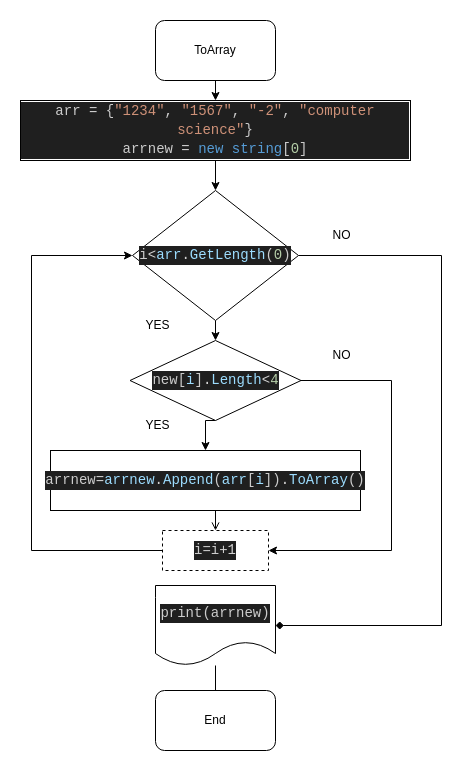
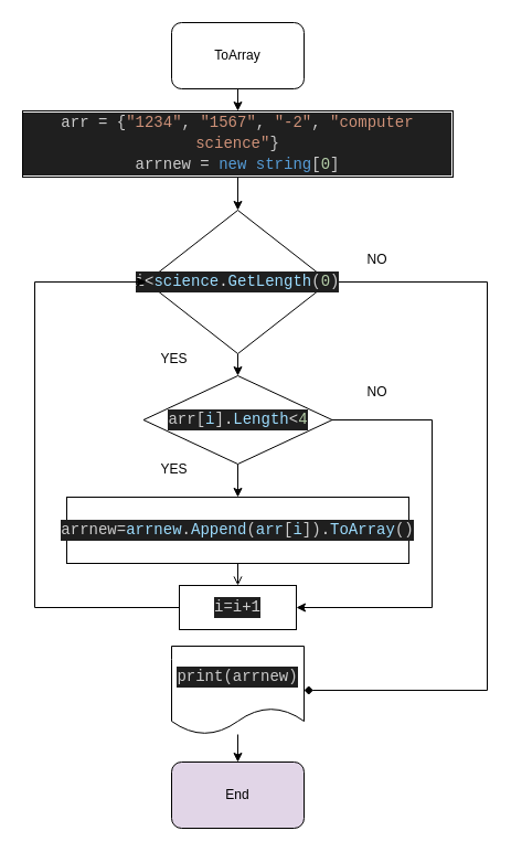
  <mxCell id="0" />
  <mxCell id="1" parent="0" />
  <mxCell id="2" style="edgeStyle=orthogonalEdgeStyle;rounded=0;orthogonalLoop=1;jettySize=auto;html=1;exitX=0.5;exitY=1;exitDx=0;exitDy=0;entryX=0.5;entryY=0;entryDx=0;entryDy=0;" edge="1" parent="1" source="4" target="12"><mxGeometry relative="1" as="geometry" /></mxCell>
  <mxCell id="3" style="edgeStyle=orthogonalEdgeStyle;rounded=0;orthogonalLoop=1;jettySize=auto;html=1;exitX=1;exitY=0.5;exitDx=0;exitDy=0;entryX=1;entryY=0.5;entryDx=0;entryDy=0;endArrow=diamond;" edge="1" parent="1" source="4" target="16"><mxGeometry relative="1" as="geometry"><Array as="points"><mxPoint x="441" y="255" /><mxPoint x="441" y="625" /></Array></mxGeometry></mxCell>
- <mxCell id="4" value="&lt;div style=&quot;color: rgb(204, 204, 204); background-color: rgb(31, 31, 31); font-family: Consolas, &amp;quot;Courier New&amp;quot;, monospace; font-size: 14px; line-height: 19px;&quot;&gt;i&lt;span style=&quot;color: #d4d4d4;&quot;&gt;&amp;lt;&lt;/span&gt;&lt;span style=&quot;color: #9cdcfe;&quot;&gt;arr&lt;/span&gt;&lt;span style=&quot;color: #d4d4d4;&quot;&gt;.&lt;/span&gt;&lt;span style=&quot;color: #9cdcfe;&quot;&gt;GetLength&lt;/span&gt;(&lt;span style=&quot;color: #b5cea8;&quot;&gt;0&lt;/span&gt;)&lt;/div&gt;" style="rhombus;whiteSpace=wrap;html=1;" vertex="1" parent="1"><mxGeometry x="132" y="190" width="166" height="130" as="geometry" /></mxCell>
+ <mxCell id="4" value="&lt;div style=&quot;color: rgb(204, 204, 204); background-color: rgb(31, 31, 31); font-family: Consolas, &amp;quot;Courier New&amp;quot;, monospace; font-size: 14px; line-height: 19px;&quot;&gt;i&lt;span style=&quot;color: #d4d4d4;&quot;&gt;&amp;lt;&lt;/span&gt;&lt;span style=&quot;color: #9cdcfe;&quot;&gt;science&lt;/span&gt;&lt;span style=&quot;color: #d4d4d4;&quot;&gt;.&lt;/span&gt;&lt;span style=&quot;color: #9cdcfe;&quot;&gt;GetLength&lt;/span&gt;(&lt;span style=&quot;color: #b5cea8;&quot;&gt;0&lt;/span&gt;)&lt;/div&gt;" style="rhombus;whiteSpace=wrap;html=1;" vertex="1" parent="1"><mxGeometry x="132" y="190" width="166" height="130" as="geometry" /></mxCell>
  <mxCell id="5" style="edgeStyle=orthogonalEdgeStyle;rounded=0;orthogonalLoop=1;jettySize=auto;html=1;exitX=0.5;exitY=1;exitDx=0;exitDy=0;entryX=0.5;entryY=0;entryDx=0;entryDy=0;" edge="1" parent="1" source="6" target="9"><mxGeometry relative="1" as="geometry" /></mxCell>
  <mxCell id="6" value="ToArray" style="rounded=1;whiteSpace=wrap;html=1;" vertex="1" parent="1"><mxGeometry x="155" y="20" width="120" height="60" as="geometry" /></mxCell>
- <mxCell id="7" value="End" style="rounded=1;whiteSpace=wrap;html=1;" vertex="1" parent="1"><mxGeometry x="155" y="690" width="120" height="60" as="geometry" /></mxCell>
+ <mxCell id="7" value="End" style="rounded=1;whiteSpace=wrap;html=1;fillColor=#e1d5e7;" vertex="1" parent="1"><mxGeometry x="155" y="690" width="120" height="60" as="geometry" /></mxCell>
  <mxCell id="8" style="edgeStyle=orthogonalEdgeStyle;rounded=0;orthogonalLoop=1;jettySize=auto;html=1;exitX=0.5;exitY=1;exitDx=0;exitDy=0;entryX=0.5;entryY=0;entryDx=0;entryDy=0;" edge="1" parent="1" source="9" target="4"><mxGeometry relative="1" as="geometry" /></mxCell>
  <mxCell id="9" value="&lt;div style=&quot;color: rgb(204, 204, 204); background-color: rgb(31, 31, 31); font-family: Consolas, &amp;quot;Courier New&amp;quot;, monospace; font-size: 14px; line-height: 19px;&quot;&gt;arr &lt;span style=&quot;color: #d4d4d4;&quot;&gt;=&lt;/span&gt; {&lt;span style=&quot;color: #ce9178;&quot;&gt;&quot;1234&quot;&lt;/span&gt;, &lt;span style=&quot;color: #ce9178;&quot;&gt;&quot;1567&quot;&lt;/span&gt;, &lt;span style=&quot;color: #ce9178;&quot;&gt;&quot;-2&quot;&lt;/span&gt;, &lt;span style=&quot;color: #ce9178;&quot;&gt;&quot;computer science&quot;&lt;/span&gt;}&lt;/div&gt;&lt;div style=&quot;color: rgb(204, 204, 204); background-color: rgb(31, 31, 31); font-family: Consolas, &amp;quot;Courier New&amp;quot;, monospace; font-size: 14px; line-height: 19px;&quot;&gt;&lt;div style=&quot;line-height: 19px;&quot;&gt;arrnew &lt;span style=&quot;color: #d4d4d4;&quot;&gt;=&lt;/span&gt; &lt;span style=&quot;color: #569cd6;&quot;&gt;new&lt;/span&gt; &lt;span style=&quot;color: #569cd6;&quot;&gt;string&lt;/span&gt;[&lt;span style=&quot;color: #b5cea8;&quot;&gt;0&lt;/span&gt;]&lt;/div&gt;&lt;/div&gt;" style="rounded=0;whiteSpace=wrap;html=1;" vertex="1" parent="1"><mxGeometry x="20" y="100" width="390" height="60" as="geometry" /></mxCell>
  <mxCell id="10" style="edgeStyle=orthogonalEdgeStyle;rounded=0;orthogonalLoop=1;jettySize=auto;html=1;exitX=0.5;exitY=1;exitDx=0;exitDy=0;entryX=0.5;entryY=0;entryDx=0;entryDy=0;" edge="1" parent="1" source="12" target="14"><mxGeometry relative="1" as="geometry" /></mxCell>
  <mxCell id="11" style="edgeStyle=orthogonalEdgeStyle;rounded=0;orthogonalLoop=1;jettySize=auto;html=1;exitX=1;exitY=0.5;exitDx=0;exitDy=0;entryX=1;entryY=0.5;entryDx=0;entryDy=0;" edge="1" parent="1" source="12" target="18"><mxGeometry relative="1" as="geometry"><Array as="points"><mxPoint x="391" y="380" /><mxPoint x="391" y="550" /></Array></mxGeometry></mxCell>
- <mxCell id="12" value="&lt;div style=&quot;color: rgb(204, 204, 204); background-color: rgb(31, 31, 31); font-family: Consolas, &amp;quot;Courier New&amp;quot;, monospace; font-size: 14px; line-height: 19px;&quot;&gt;new[&lt;span style=&quot;color: #9cdcfe;&quot;&gt;i&lt;/span&gt;]&lt;span style=&quot;color: #d4d4d4;&quot;&gt;.&lt;/span&gt;&lt;span style=&quot;color: #9cdcfe;&quot;&gt;Length&lt;/span&gt;&lt;span style=&quot;color: #d4d4d4;&quot;&gt;&amp;lt;&lt;/span&gt;&lt;span style=&quot;color: #b5cea8;&quot;&gt;4&lt;/span&gt;&lt;/div&gt;" style="rhombus;whiteSpace=wrap;html=1;" vertex="1" parent="1"><mxGeometry x="129.5" y="340" width="171" height="80" as="geometry" /></mxCell>
+ <mxCell id="12" value="&lt;div style=&quot;color: rgb(204, 204, 204); background-color: rgb(31, 31, 31); font-family: Consolas, &amp;quot;Courier New&amp;quot;, monospace; font-size: 14px; line-height: 19px;&quot;&gt;arr[&lt;span style=&quot;color: #9cdcfe;&quot;&gt;i&lt;/span&gt;]&lt;span style=&quot;color: #d4d4d4;&quot;&gt;.&lt;/span&gt;&lt;span style=&quot;color: #9cdcfe;&quot;&gt;Length&lt;/span&gt;&lt;span style=&quot;color: #d4d4d4;&quot;&gt;&amp;lt;&lt;/span&gt;&lt;span style=&quot;color: #b5cea8;&quot;&gt;4&lt;/span&gt;&lt;/div&gt;" style="rhombus;whiteSpace=wrap;html=1;" vertex="1" parent="1"><mxGeometry x="129.5" y="340" width="171" height="80" as="geometry" /></mxCell>
  <mxCell id="13" style="edgeStyle=orthogonalEdgeStyle;rounded=0;orthogonalLoop=1;jettySize=auto;html=1;exitX=0.5;exitY=1;exitDx=0;exitDy=0;entryX=0.5;entryY=0;entryDx=0;entryDy=0;endArrow=open;" edge="1" parent="1" source="14" target="18"><mxGeometry relative="1" as="geometry" /></mxCell>
- <mxCell id="14" value="&lt;div style=&quot;color: rgb(204, 204, 204); background-color: rgb(31, 31, 31); font-family: Consolas, &amp;quot;Courier New&amp;quot;, monospace; font-size: 14px; line-height: 19px;&quot;&gt;arrnew&lt;span style=&quot;color: #d4d4d4;&quot;&gt;=&lt;/span&gt;&lt;span style=&quot;color: #9cdcfe;&quot;&gt;arrnew&lt;/span&gt;&lt;span style=&quot;color: #d4d4d4;&quot;&gt;.&lt;/span&gt;&lt;span style=&quot;color: #9cdcfe;&quot;&gt;Append&lt;/span&gt;(&lt;span style=&quot;color: #9cdcfe;&quot;&gt;arr&lt;/span&gt;[&lt;span style=&quot;color: #9cdcfe;&quot;&gt;i&lt;/span&gt;])&lt;span style=&quot;color: #d4d4d4;&quot;&gt;.&lt;/span&gt;&lt;span style=&quot;color: #9cdcfe;&quot;&gt;ToArray&lt;/span&gt;()&lt;/div&gt;" style="rounded=0;whiteSpace=wrap;html=1;" vertex="1" parent="1"><mxGeometry x="50" y="450" width="310" height="60" as="geometry" /></mxCell>
- <mxCell id="15" style="edgeStyle=orthogonalEdgeStyle;rounded=0;orthogonalLoop=1;jettySize=auto;html=1;entryX=0.5;entryY=0;entryDx=0;entryDy=0;endArrow=none;" edge="1" parent="1" source="16" target="7"><mxGeometry relative="1" as="geometry" /></mxCell>
+ <mxCell id="14" value="&lt;div style=&quot;color: rgb(204, 204, 204); background-color: rgb(31, 31, 31); font-family: Consolas, &amp;quot;Courier New&amp;quot;, monospace; font-size: 14px; line-height: 19px;&quot;&gt;arrnew&lt;span style=&quot;color: #d4d4d4;&quot;&gt;=&lt;/span&gt;&lt;span style=&quot;color: #9cdcfe;&quot;&gt;arrnew&lt;/span&gt;&lt;span style=&quot;color: #d4d4d4;&quot;&gt;.&lt;/span&gt;&lt;span style=&quot;color: #9cdcfe;&quot;&gt;Append&lt;/span&gt;(&lt;span style=&quot;color: #9cdcfe;&quot;&gt;arr&lt;/span&gt;[&lt;span style=&quot;color: #9cdcfe;&quot;&gt;i&lt;/span&gt;])&lt;span style=&quot;color: #d4d4d4;&quot;&gt;.&lt;/span&gt;&lt;span style=&quot;color: #9cdcfe;&quot;&gt;ToArray&lt;/span&gt;()&lt;/div&gt;" style="rounded=0;whiteSpace=wrap;html=1;" vertex="1" parent="1"><mxGeometry x="60" y="450" width="310" height="60" as="geometry" /></mxCell>
+ <mxCell id="15" style="edgeStyle=orthogonalEdgeStyle;rounded=0;orthogonalLoop=1;jettySize=auto;html=1;entryX=0.5;entryY=0;entryDx=0;entryDy=0;" edge="1" parent="1" source="16" target="7"><mxGeometry relative="1" as="geometry" /></mxCell>
  <mxCell id="16" value="&lt;div style=&quot;color: rgb(204, 204, 204); background-color: rgb(31, 31, 31); font-family: Consolas, &amp;quot;Courier New&amp;quot;, monospace; font-size: 14px; line-height: 19px;&quot;&gt;print(arrnew)&lt;/div&gt;" style="shape=document;whiteSpace=wrap;html=1;boundedLbl=1;" vertex="1" parent="1"><mxGeometry x="155" y="585" width="120" height="80" as="geometry" /></mxCell>
  <mxCell id="17" style="edgeStyle=orthogonalEdgeStyle;rounded=0;orthogonalLoop=1;jettySize=auto;html=1;entryX=0;entryY=0.5;entryDx=0;entryDy=0;" edge="1" parent="1" source="18" target="4"><mxGeometry relative="1" as="geometry"><Array as="points"><mxPoint x="31" y="550" /><mxPoint x="31" y="255" /></Array></mxGeometry></mxCell>
- <mxCell id="18" value="&lt;div style=&quot;color: rgb(204, 204, 204); background-color: rgb(31, 31, 31); font-family: Consolas, &amp;quot;Courier New&amp;quot;, monospace; font-size: 14px; line-height: 19px;&quot;&gt;i=i&lt;span style=&quot;color: #d4d4d4;&quot;&gt;+1&lt;/span&gt;&lt;/div&gt;" style="rounded=0;whiteSpace=wrap;html=1;dashed=1;" vertex="1" parent="1"><mxGeometry x="162" y="530" width="106" height="40" as="geometry" /></mxCell>
+ <mxCell id="18" value="&lt;div style=&quot;color: rgb(204, 204, 204); background-color: rgb(31, 31, 31); font-family: Consolas, &amp;quot;Courier New&amp;quot;, monospace; font-size: 14px; line-height: 19px;&quot;&gt;i=i&lt;span style=&quot;color: #d4d4d4;&quot;&gt;+1&lt;/span&gt;&lt;/div&gt;" style="rounded=0;whiteSpace=wrap;html=1;" vertex="1" parent="1"><mxGeometry x="162" y="530" width="106" height="40" as="geometry" /></mxCell>
  <mxCell id="19" value="YES" style="text;html=1;align=center;verticalAlign=middle;resizable=0;points=[];autosize=1;strokeColor=none;fillColor=none;" vertex="1" parent="1"><mxGeometry x="132" y="310" width="50" height="30" as="geometry" /></mxCell>
  <mxCell id="20" value="YES" style="text;html=1;align=center;verticalAlign=middle;resizable=0;points=[];autosize=1;strokeColor=none;fillColor=none;" vertex="1" parent="1"><mxGeometry x="132" y="410" width="50" height="30" as="geometry" /></mxCell>
  <mxCell id="21" value="NO" style="text;html=1;align=center;verticalAlign=middle;resizable=0;points=[];autosize=1;strokeColor=none;fillColor=none;" vertex="1" parent="1"><mxGeometry x="321" y="220" width="40" height="30" as="geometry" /></mxCell>
  <mxCell id="22" value="NO" style="text;html=1;align=center;verticalAlign=middle;resizable=0;points=[];autosize=1;strokeColor=none;fillColor=none;" vertex="1" parent="1"><mxGeometry x="321" y="340" width="40" height="30" as="geometry" /></mxCell>
